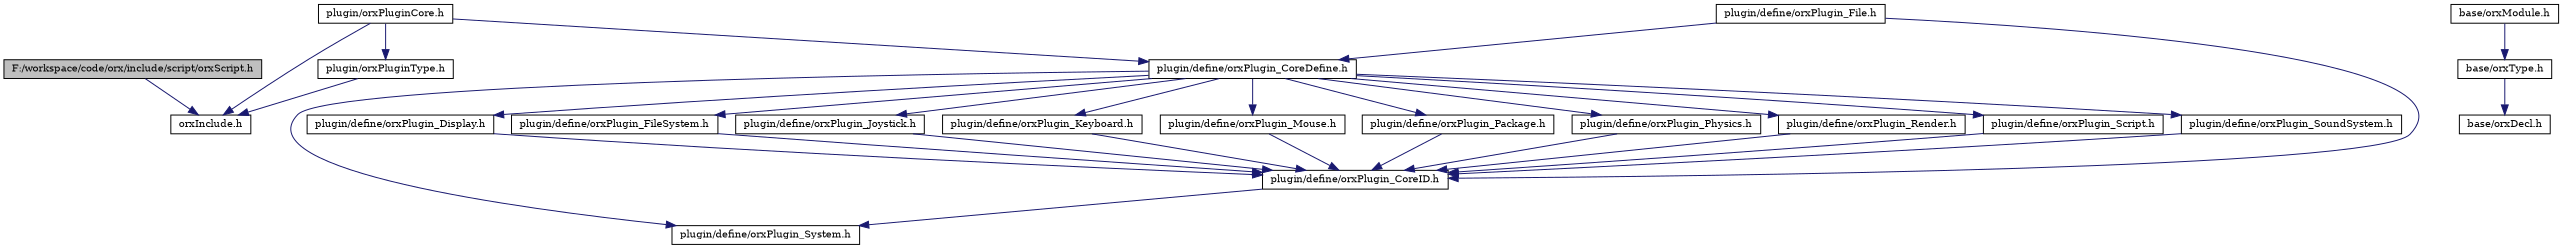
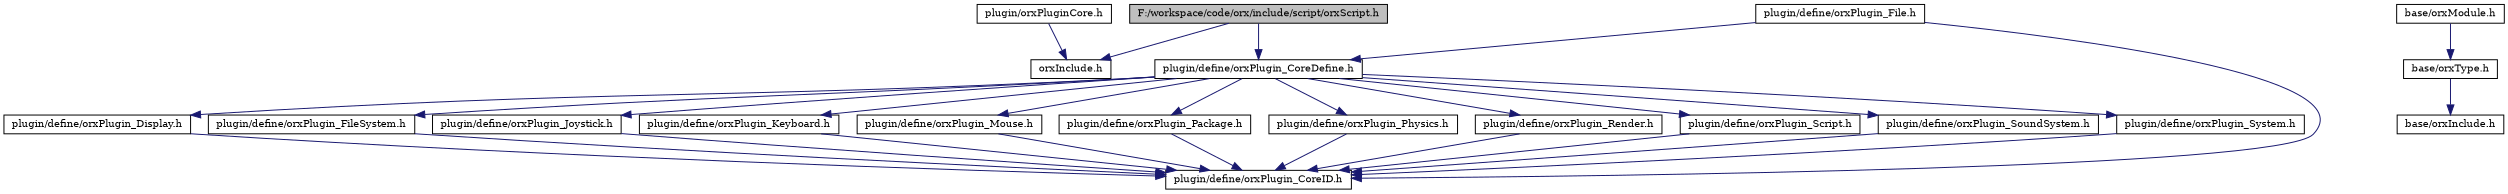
  digraph {
    fontname="DejaVu Serif"
    node [color=black fontname="DejaVu Serif" fontsize=10 shape=record]
    edge [color=midnightblue fontname="DejaVu Serif" fontsize=10 labelfontname=FreeSans labelfontsize=10 style=solid]
    n1 [fillcolor=grey75 fontcolor=black height=0.2 label="F:/workspace/code/orx/include/script/orxScript.h" style=filled width=0.4]
    n2 [height=0.2 label="orxInclude.h" width=0.4]
    n3 [height=0.2 label="plugin/orxPluginCore.h" width=0.4]
-   n4 [height=0.2 label="plugin/orxPluginType.h" width=0.4]
    n5 [height=0.2 label="plugin/define/orxPlugin_CoreDefine.h" width=0.4]
    n6 [height=0.2 label="base/orxModule.h" width=0.4]
    n7 [height=0.2 label="base/orxType.h" width=0.4]
-   n8 [height=0.2 label="base/orxDecl.h" width=0.4]
+   n8 [height=0.2 label="base/orxInclude.h" width=0.4]
    n9 [height=0.2 label="plugin/define/orxPlugin_Display.h" width=0.4]
    n10 [height=0.2 label="plugin/define/orxPlugin_FileSystem.h" width=0.4]
    n11 [height=0.2 label="plugin/define/orxPlugin_Joystick.h" width=0.4]
    n12 [height=0.2 label="plugin/define/orxPlugin_Keyboard.h" width=0.4]
    n13 [height=0.2 label="plugin/define/orxPlugin_Mouse.h" width=0.4]
    n14 [height=0.2 label="plugin/define/orxPlugin_Package.h" width=0.4]
    n15 [height=0.2 label="plugin/define/orxPlugin_Physics.h" width=0.4]
    n16 [height=0.2 label="plugin/define/orxPlugin_Render.h" width=0.4]
    n17 [height=0.2 label="plugin/define/orxPlugin_Script.h" width=0.4]
    n18 [height=0.2 label="plugin/define/orxPlugin_SoundSystem.h" width=0.4]
    n19 [height=0.2 label="plugin/define/orxPlugin_System.h" width=0.4]
    n20 [height=0.2 label="plugin/define/orxPlugin_CoreID.h" width=0.4]
    n21 [height=0.2 label="plugin/define/orxPlugin_File.h" width=0.4]
    n1 -> n2
    n3 -> n2
-   n3 -> n4
-   n3 -> n5
-   n4 -> n2
+   n1 -> n5
    n5 -> n9
    n5 -> n10
    n5 -> n11
    n5 -> n12
    n5 -> n13
    n5 -> n14
    n5 -> n15
    n5 -> n16
    n5 -> n17
    n5 -> n18
    n5 -> n19
    n6 -> n7
    n7 -> n8
    n9 -> n20
    n10 -> n20
    n11 -> n20
    n12 -> n20
    n13 -> n20
    n14 -> n20
    n15 -> n20
    n16 -> n20
    n17 -> n20
    n18 -> n20
-   n20 -> n19
+   n19 -> n20
    n21 -> n5
    n21 -> n20
  }
